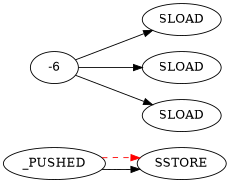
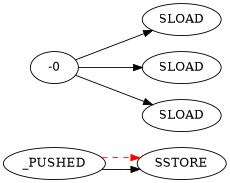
  digraph {
    rankdir=LR
    node [shape=oval]
    edge [style=solid]
    n1 [label=SSTORE]
    n2 [label=_PUSHED]
    n3 [label=SLOAD]
    n4 [label=SLOAD]
    n5 [label=SLOAD]
-   -6 [shape=""]
+   -6 [label=-0 shape=""]
    n2 -> n1
    n2 -> n1 [color=red style=dashed]
    -6 -> n3
    -6 -> n4
    -6 -> n5
  }
